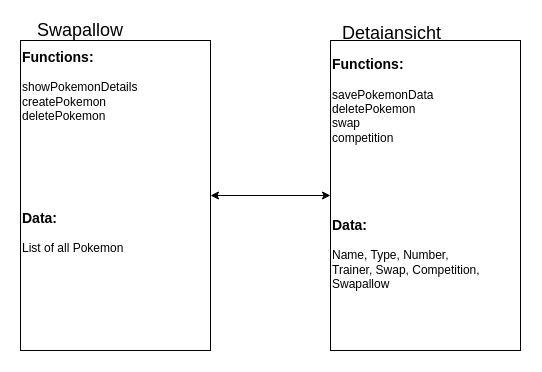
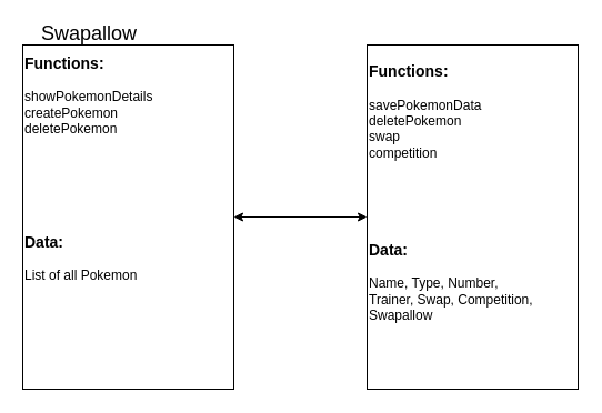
  <mxCell id="0" />
  <mxCell id="1" parent="0" />
  <mxCell id="2" value="&lt;br&gt;&lt;font style=&quot;font-size: 14px&quot;&gt;&lt;b&gt;Functions:&lt;/b&gt;&lt;/font&gt;&lt;br&gt;&lt;br&gt;showPokemonDetails&lt;br&gt;createPokemon&lt;br&gt;deletePokemon&lt;br&gt;&lt;br&gt;&lt;br&gt;&lt;br&gt;&lt;br&gt;&lt;br&gt;&lt;br&gt;&lt;font style=&quot;font-size: 14px&quot;&gt;&lt;b&gt;Data:&lt;/b&gt;&lt;/font&gt;&lt;br&gt;&lt;br&gt;List of all Pokemon&lt;br&gt;&lt;br&gt;&lt;br&gt;&lt;br&gt;&lt;br&gt;&lt;br&gt;&lt;br&gt;&lt;br&gt;" style="rounded=0;whiteSpace=wrap;html=1;align=left;" vertex="1" parent="1"><mxGeometry x="20" y="40" width="190" height="310" as="geometry" /></mxCell>
  <mxCell id="3" value="&lt;font style=&quot;font-size: 18px&quot;&gt;Swapallow&lt;/font&gt;" style="text;html=1;strokeColor=none;fillColor=none;align=center;verticalAlign=middle;whiteSpace=wrap;rounded=0;" vertex="1" parent="1"><mxGeometry x="60" y="20" width="40" height="20" as="geometry" /></mxCell>
  <mxCell id="4" value="&lt;font style=&quot;font-size: 14px&quot;&gt;&lt;b&gt;Functions:&lt;/b&gt;&lt;/font&gt;&lt;br&gt;&lt;br&gt;savePokemonData&lt;br&gt;deletePokemon&lt;br&gt;swap&lt;br&gt;competition&lt;br&gt;&lt;br&gt;&lt;br&gt;&lt;br&gt;&lt;br&gt;&lt;br&gt;&lt;b&gt;&lt;font style=&quot;font-size: 14px&quot;&gt;Data:&lt;/font&gt;&lt;/b&gt;&lt;br&gt;&lt;br&gt;Name, Type, Number,&lt;br&gt;Trainer, Swap, Competition,&lt;br&gt;Swapallow&lt;br&gt;&lt;br&gt;&lt;br&gt;&lt;br&gt;" style="rounded=0;whiteSpace=wrap;html=1;align=left;" vertex="1" parent="1"><mxGeometry x="330" y="40" width="190" height="310" as="geometry" /></mxCell>
- <mxCell id="5" value="&lt;font style=&quot;font-size: 18px&quot;&gt;Detaiansicht&lt;/font&gt;" style="text;html=1;resizable=0;points=[];autosize=1;align=left;verticalAlign=top;spacingTop=-4;" vertex="1" parent="1"><mxGeometry x="340" y="20" width="110" height="20" as="geometry" /></mxCell>
  <mxCell id="6" value="" style="endArrow=classic;startArrow=classic;html=1;entryX=0;entryY=0.5;entryDx=0;entryDy=0;exitX=1;exitY=0.5;exitDx=0;exitDy=0;" edge="1" parent="1" source="2" target="4"><mxGeometry width="50" height="50" relative="1" as="geometry"><mxPoint x="20" y="420" as="sourcePoint" /><mxPoint x="70" y="370" as="targetPoint" /><Array as="points" /></mxGeometry></mxCell>
